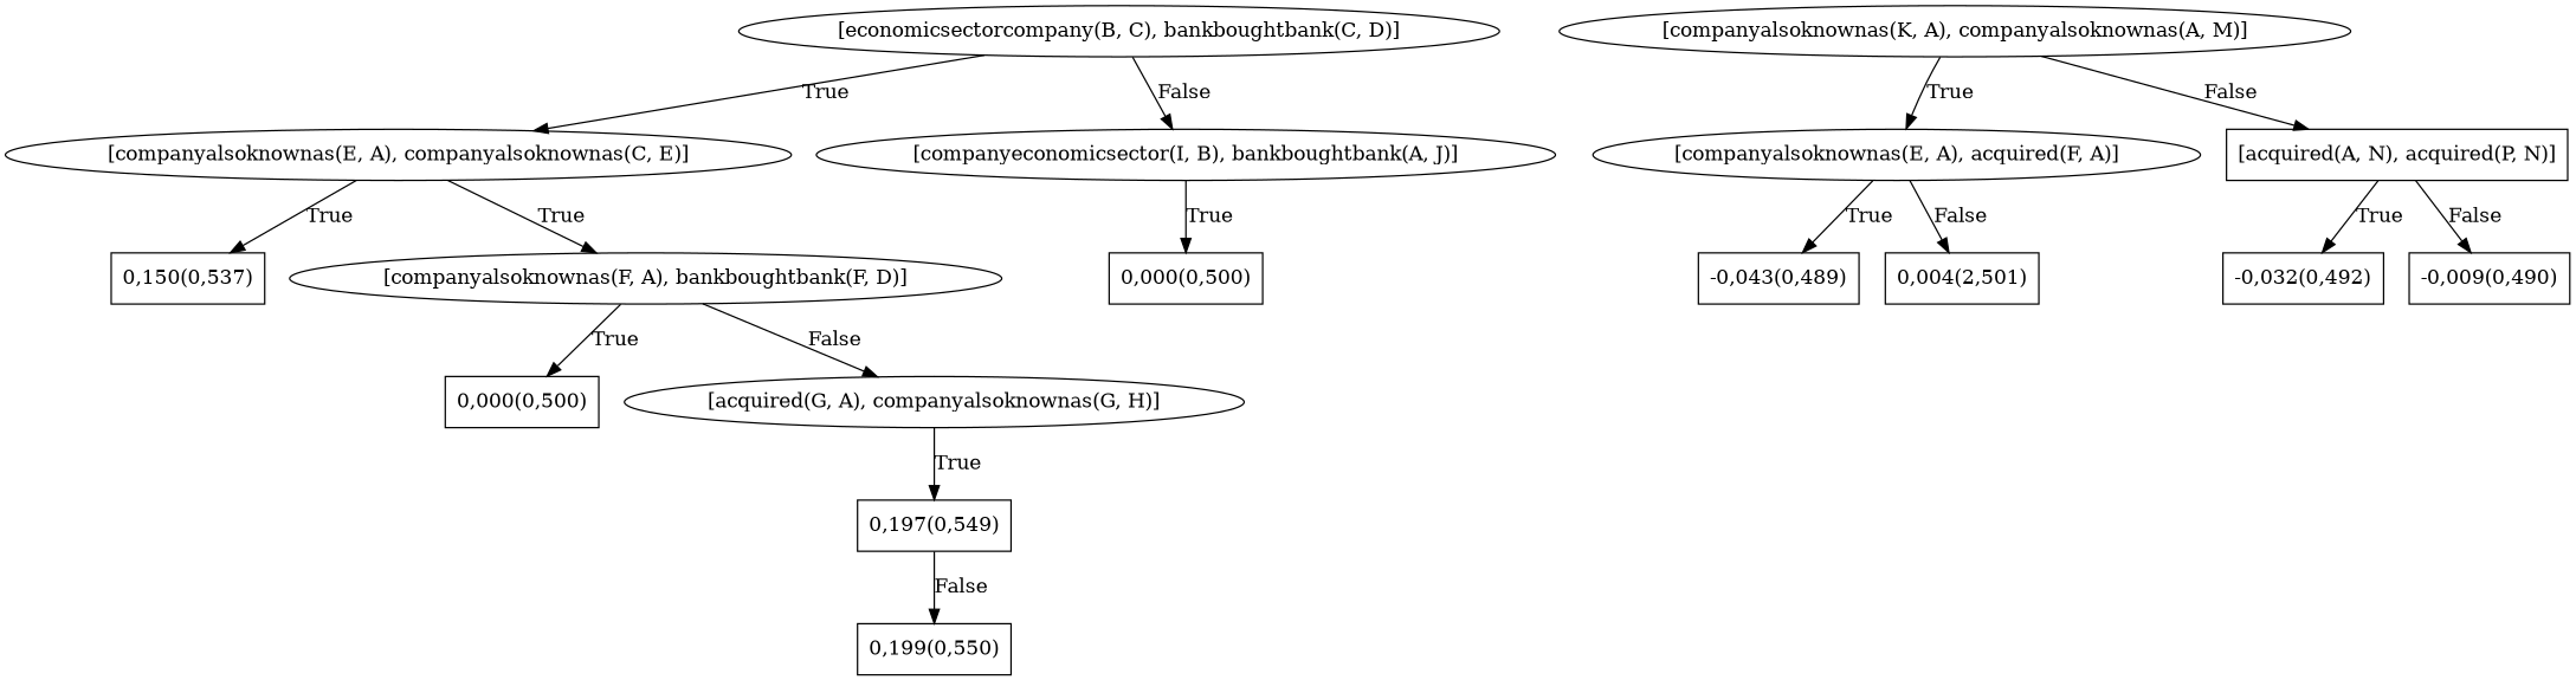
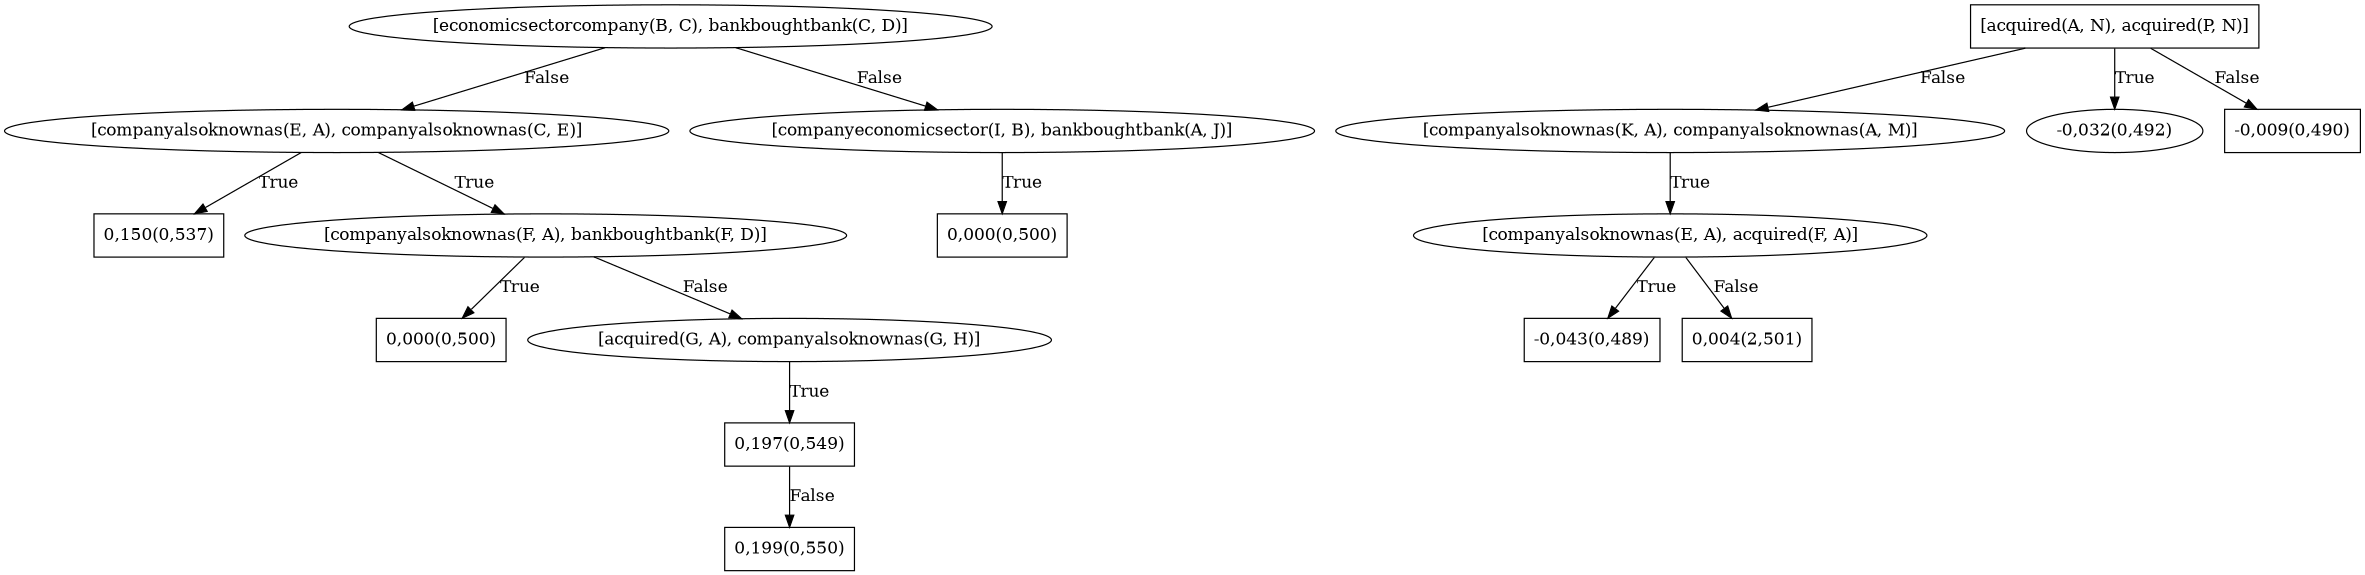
  digraph {
    node [shape=box]
    n1 [label="[economicsectorcompany(B, C), bankboughtbank(C, D)]" shape=""]
    n2 [label="[companyalsoknownas(E, A), companyalsoknownas(C, E)]" shape=""]
    n3 [label="[companyeconomicsector(I, B), bankboughtbank(A, J)]" shape=""]
    n4 [label="0,150(0,537)"]
    n5 [label="[companyalsoknownas(F, A), bankboughtbank(F, D)]" shape=""]
    n6 [label="0,000(0,500)"]
    n7 [label="0,000(0,500)"]
    n8 [label="[acquired(G, A), companyalsoknownas(G, H)]" shape=""]
    n9 [label="[companyalsoknownas(K, A), companyalsoknownas(A, M)]" shape=""]
    n10 [label="[companyalsoknownas(E, A), acquired(F, A)]" shape=""]
    n11 [label="[acquired(A, N), acquired(P, N)]"]
    n12 [label="0,197(0,549)"]
    n13 [label="0,199(0,550)"]
    n14 [label="-0,043(0,489)"]
    n15 [label="0,004(2,501)"]
-   n16 [label="-0,032(0,492)"]
+   n16 [label="-0,032(0,492)" shape=ellipse]
    n17 [label="-0,009(0,490)"]
-   n1 -> n2 [label=True]
+   n1 -> n2 [label=False]
    n1 -> n3 [label=False]
    n2 -> n4 [label=True]
    n2 -> n5 [label=True]
    n3 -> n6 [label=True]
    n5 -> n7 [label=True]
    n5 -> n8 [label=False]
    n8 -> n12 [label=True]
    n9 -> n10 [label=True]
-   n9 -> n11 [label=False]
+   n11 -> n9 [label=False]
    n10 -> n14 [label=True]
    n10 -> n15 [label=False]
    n11 -> n16 [label=True]
    n11 -> n17 [label=False]
    n12 -> n13 [label=False]
  }
